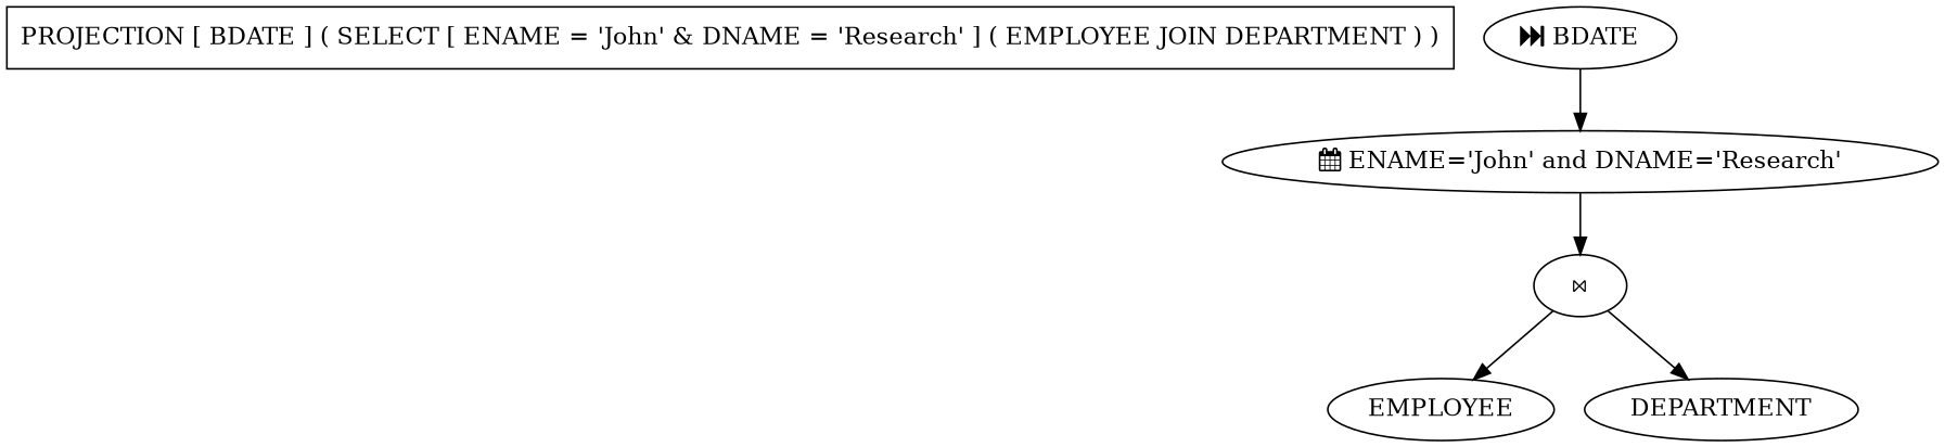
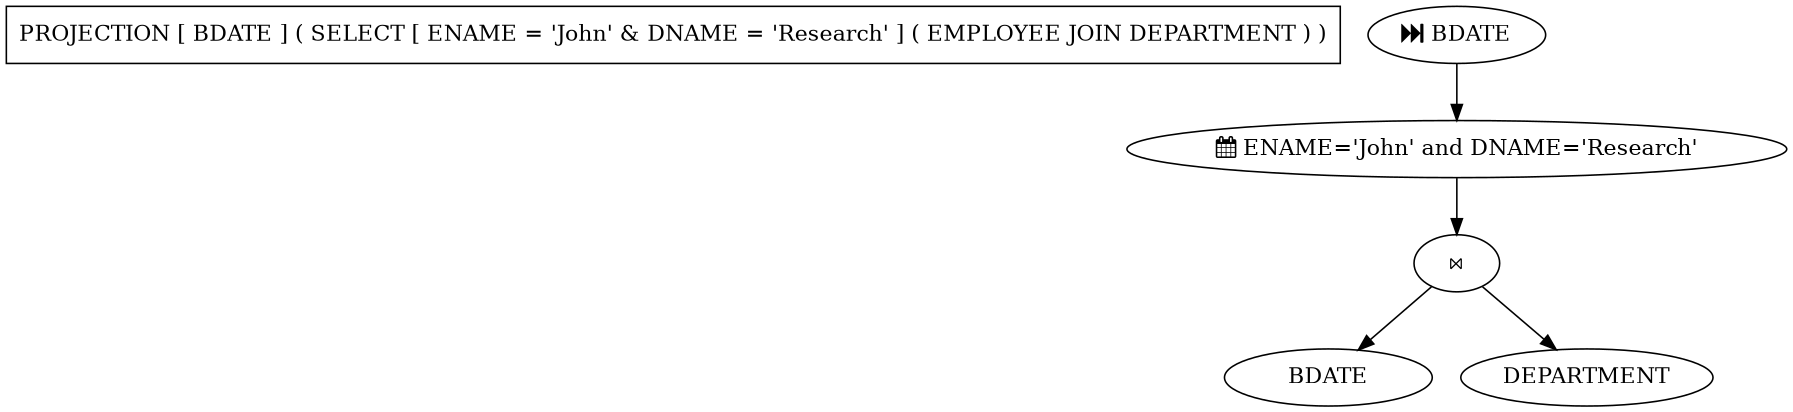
  digraph {
    n1 [label="PROJECTION [ BDATE ] ( SELECT [ ENAME = 'John' & DNAME = 'Research' ] ( EMPLOYEE JOIN DEPARTMENT ) )" shape=rectangle]
    n2 [label=" BDATE"]
    n3 [label=" ENAME='John' and DNAME='Research'"]
    n4 [label="⋈"]
-   n5 [label=EMPLOYEE]
+   n5 [label=BDATE]
    n6 [label=DEPARTMENT]
    n2 -> n3
    n3 -> n4
    n4 -> n5
    n4 -> n6
  }
